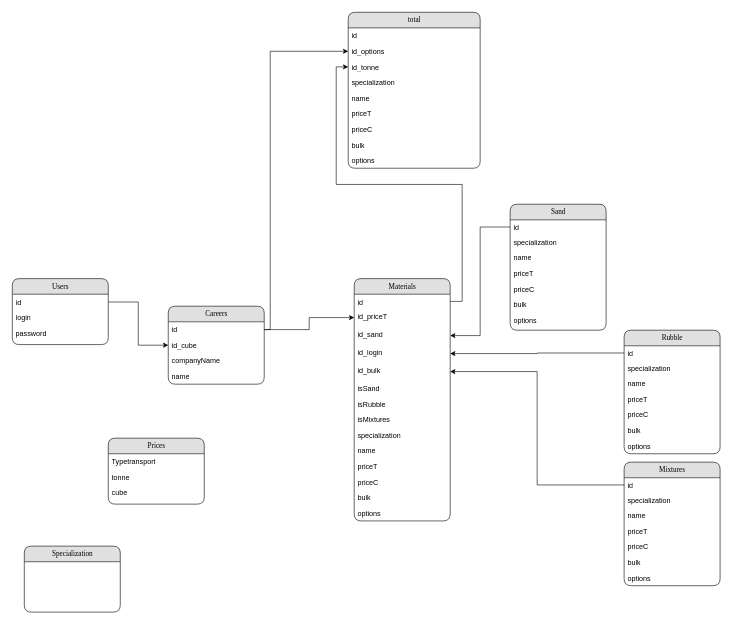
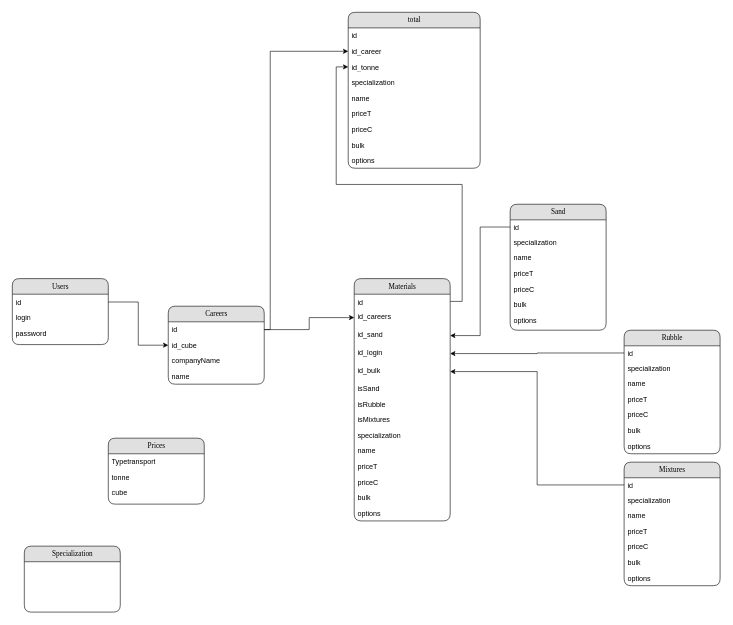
  <mxCell id="0" />
  <mxCell id="1" parent="0" />
  <mxCell id="2" value="Careers" style="swimlane;html=1;fontStyle=0;childLayout=stackLayout;horizontal=1;startSize=26;fillColor=#e0e0e0;horizontalStack=0;resizeParent=1;resizeLast=0;collapsible=1;marginBottom=0;swimlaneFillColor=#ffffff;align=center;rounded=1;shadow=0;comic=0;labelBackgroundColor=none;strokeWidth=1;fontFamily=Verdana;fontSize=12" parent="1" vertex="1"><mxGeometry x="280" y="510" width="160" height="130" as="geometry" /></mxCell>
  <mxCell id="3" value="id" style="text;html=1;strokeColor=none;fillColor=none;spacingLeft=4;spacingRight=4;whiteSpace=wrap;overflow=hidden;rotatable=0;points=[[0,0.5],[1,0.5]];portConstraint=eastwest;" parent="2" vertex="1"><mxGeometry y="26" width="160" height="26" as="geometry" /></mxCell>
  <mxCell id="4" value="id_cube" style="text;html=1;strokeColor=none;fillColor=none;spacingLeft=4;spacingRight=4;whiteSpace=wrap;overflow=hidden;rotatable=0;points=[[0,0.5],[1,0.5]];portConstraint=eastwest;" vertex="1" parent="2"><mxGeometry y="52" width="160" height="26" as="geometry" /></mxCell>
  <mxCell id="5" value="companyName" style="text;html=1;strokeColor=none;fillColor=none;spacingLeft=4;spacingRight=4;whiteSpace=wrap;overflow=hidden;rotatable=0;points=[[0,0.5],[1,0.5]];portConstraint=eastwest;" parent="2" vertex="1"><mxGeometry y="78" width="160" height="26" as="geometry" /></mxCell>
  <mxCell id="6" value="name" style="text;html=1;strokeColor=none;fillColor=none;spacingLeft=4;spacingRight=4;whiteSpace=wrap;overflow=hidden;rotatable=0;points=[[0,0.5],[1,0.5]];portConstraint=eastwest;" parent="2" vertex="1"><mxGeometry y="104" width="160" height="26" as="geometry" /></mxCell>
  <mxCell id="7" value="Specialization" style="swimlane;html=1;fontStyle=0;childLayout=stackLayout;horizontal=1;startSize=26;fillColor=#e0e0e0;horizontalStack=0;resizeParent=1;resizeLast=0;collapsible=1;marginBottom=0;swimlaneFillColor=#ffffff;align=center;rounded=1;shadow=0;comic=0;labelBackgroundColor=none;strokeWidth=1;fontFamily=Verdana;fontSize=12" parent="1" vertex="1"><mxGeometry x="40" y="910" width="160" height="110" as="geometry" /></mxCell>
  <mxCell id="8" value="Users" style="swimlane;html=1;fontStyle=0;childLayout=stackLayout;horizontal=1;startSize=26;fillColor=#e0e0e0;horizontalStack=0;resizeParent=1;resizeLast=0;collapsible=1;marginBottom=0;swimlaneFillColor=#ffffff;align=center;rounded=1;shadow=0;comic=0;labelBackgroundColor=none;strokeWidth=1;fontFamily=Verdana;fontSize=12" vertex="1" parent="1"><mxGeometry y="464" width="160" height="110" as="geometry" x="20" /></mxCell>
  <mxCell id="9" value="id" style="text;html=1;strokeColor=none;fillColor=none;spacingLeft=4;spacingRight=4;whiteSpace=wrap;overflow=hidden;rotatable=0;points=[[0,0.5],[1,0.5]];portConstraint=eastwest;" vertex="1" parent="8"><mxGeometry y="26" width="160" height="26" as="geometry" /></mxCell>
  <mxCell id="10" value="login" style="text;html=1;strokeColor=none;fillColor=none;spacingLeft=4;spacingRight=4;whiteSpace=wrap;overflow=hidden;rotatable=0;points=[[0,0.5],[1,0.5]];portConstraint=eastwest;" vertex="1" parent="8"><mxGeometry y="52" width="160" height="26" as="geometry" /></mxCell>
  <mxCell id="11" value="password" style="text;html=1;strokeColor=none;fillColor=none;spacingLeft=4;spacingRight=4;whiteSpace=wrap;overflow=hidden;rotatable=0;points=[[0,0.5],[1,0.5]];portConstraint=eastwest;" vertex="1" parent="8"><mxGeometry y="78" width="160" height="26" as="geometry" /></mxCell>
  <mxCell id="12" value="Sand" style="swimlane;html=1;fontStyle=0;childLayout=stackLayout;horizontal=1;startSize=26;fillColor=#e0e0e0;horizontalStack=0;resizeParent=1;resizeLast=0;collapsible=1;marginBottom=0;swimlaneFillColor=#ffffff;align=center;rounded=1;shadow=0;comic=0;labelBackgroundColor=none;strokeWidth=1;fontFamily=Verdana;fontSize=12" vertex="1" parent="1"><mxGeometry x="850" y="340" width="160" height="210" as="geometry" /></mxCell>
  <mxCell id="13" value="id" style="text;html=1;strokeColor=none;fillColor=none;spacingLeft=4;spacingRight=4;whiteSpace=wrap;overflow=hidden;rotatable=0;points=[[0,0.5],[1,0.5]];portConstraint=eastwest;" vertex="1" parent="12"><mxGeometry y="26" width="160" height="24" as="geometry" /></mxCell>
  <mxCell id="14" value="specialization" style="text;html=1;strokeColor=none;fillColor=none;spacingLeft=4;spacingRight=4;whiteSpace=wrap;overflow=hidden;rotatable=0;points=[[0,0.5],[1,0.5]];portConstraint=eastwest;" vertex="1" parent="12"><mxGeometry y="50" width="160" height="26" as="geometry" /></mxCell>
  <mxCell id="15" value="name" style="text;html=1;strokeColor=none;fillColor=none;spacingLeft=4;spacingRight=4;whiteSpace=wrap;overflow=hidden;rotatable=0;points=[[0,0.5],[1,0.5]];portConstraint=eastwest;" vertex="1" parent="12"><mxGeometry y="76" width="160" height="26" as="geometry" /></mxCell>
  <mxCell id="16" value="priceT" style="text;html=1;strokeColor=none;fillColor=none;spacingLeft=4;spacingRight=4;whiteSpace=wrap;overflow=hidden;rotatable=0;points=[[0,0.5],[1,0.5]];portConstraint=eastwest;" vertex="1" parent="12"><mxGeometry y="102" width="160" height="26" as="geometry" /></mxCell>
  <mxCell id="17" value="priceC" style="text;html=1;strokeColor=none;fillColor=none;spacingLeft=4;spacingRight=4;whiteSpace=wrap;overflow=hidden;rotatable=0;points=[[0,0.5],[1,0.5]];portConstraint=eastwest;" vertex="1" parent="12"><mxGeometry y="128" width="160" height="26" as="geometry" /></mxCell>
  <mxCell id="18" value="bulk" style="text;html=1;strokeColor=none;fillColor=none;spacingLeft=4;spacingRight=4;whiteSpace=wrap;overflow=hidden;rotatable=0;points=[[0,0.5],[1,0.5]];portConstraint=eastwest;" vertex="1" parent="12"><mxGeometry y="154" width="160" height="26" as="geometry" /></mxCell>
  <mxCell id="19" value="options" style="text;html=1;strokeColor=none;fillColor=none;spacingLeft=4;spacingRight=4;whiteSpace=wrap;overflow=hidden;rotatable=0;points=[[0,0.5],[1,0.5]];portConstraint=eastwest;" vertex="1" parent="12"><mxGeometry y="180" width="160" height="24" as="geometry" /></mxCell>
  <mxCell id="20" value="Prices" style="swimlane;html=1;fontStyle=0;childLayout=stackLayout;horizontal=1;startSize=26;fillColor=#e0e0e0;horizontalStack=0;resizeParent=1;resizeLast=0;collapsible=1;marginBottom=0;swimlaneFillColor=#ffffff;align=center;rounded=1;shadow=0;comic=0;labelBackgroundColor=none;strokeWidth=1;fontFamily=Verdana;fontSize=12" vertex="1" parent="1"><mxGeometry x="180" y="730" width="160" height="110" as="geometry" /></mxCell>
  <mxCell id="21" value="Typetransport" style="text;html=1;strokeColor=none;fillColor=none;spacingLeft=4;spacingRight=4;whiteSpace=wrap;overflow=hidden;rotatable=0;points=[[0,0.5],[1,0.5]];portConstraint=eastwest;" vertex="1" parent="20"><mxGeometry y="26" width="160" height="26" as="geometry" /></mxCell>
  <mxCell id="22" value="tonne" style="text;html=1;strokeColor=none;fillColor=none;spacingLeft=4;spacingRight=4;whiteSpace=wrap;overflow=hidden;rotatable=0;points=[[0,0.5],[1,0.5]];portConstraint=eastwest;" vertex="1" parent="20"><mxGeometry y="52" width="160" height="26" as="geometry" /></mxCell>
  <mxCell id="23" value="cube" style="text;html=1;strokeColor=none;fillColor=none;spacingLeft=4;spacingRight=4;whiteSpace=wrap;overflow=hidden;rotatable=0;points=[[0,0.5],[1,0.5]];portConstraint=eastwest;" vertex="1" parent="20"><mxGeometry y="78" width="160" height="26" as="geometry" /></mxCell>
  <mxCell id="24" value="Rubble" style="swimlane;html=1;fontStyle=0;childLayout=stackLayout;horizontal=1;startSize=26;fillColor=#e0e0e0;horizontalStack=0;resizeParent=1;resizeLast=0;collapsible=1;marginBottom=0;swimlaneFillColor=#ffffff;align=center;rounded=1;shadow=0;comic=0;labelBackgroundColor=none;strokeWidth=1;fontFamily=Verdana;fontSize=12" vertex="1" parent="1"><mxGeometry x="1040" y="550" width="160" height="206" as="geometry" /></mxCell>
  <mxCell id="25" value="id" style="text;html=1;strokeColor=none;fillColor=none;spacingLeft=4;spacingRight=4;whiteSpace=wrap;overflow=hidden;rotatable=0;points=[[0,0.5],[1,0.5]];portConstraint=eastwest;" vertex="1" parent="24"><mxGeometry y="26" width="160" height="24" as="geometry" /></mxCell>
  <mxCell id="26" value="specialization" style="text;html=1;strokeColor=none;fillColor=none;spacingLeft=4;spacingRight=4;whiteSpace=wrap;overflow=hidden;rotatable=0;points=[[0,0.5],[1,0.5]];portConstraint=eastwest;" vertex="1" parent="24"><mxGeometry y="50" width="160" height="26" as="geometry" /></mxCell>
  <mxCell id="27" value="name" style="text;html=1;strokeColor=none;fillColor=none;spacingLeft=4;spacingRight=4;whiteSpace=wrap;overflow=hidden;rotatable=0;points=[[0,0.5],[1,0.5]];portConstraint=eastwest;" vertex="1" parent="24"><mxGeometry y="76" width="160" height="26" as="geometry" /></mxCell>
  <mxCell id="28" value="priceT" style="text;html=1;strokeColor=none;fillColor=none;spacingLeft=4;spacingRight=4;whiteSpace=wrap;overflow=hidden;rotatable=0;points=[[0,0.5],[1,0.5]];portConstraint=eastwest;" vertex="1" parent="24"><mxGeometry y="102" width="160" height="26" as="geometry" /></mxCell>
  <mxCell id="29" value="priceC" style="text;html=1;strokeColor=none;fillColor=none;spacingLeft=4;spacingRight=4;whiteSpace=wrap;overflow=hidden;rotatable=0;points=[[0,0.5],[1,0.5]];portConstraint=eastwest;" vertex="1" parent="24"><mxGeometry y="128" width="160" height="26" as="geometry" /></mxCell>
  <mxCell id="30" value="bulk" style="text;html=1;strokeColor=none;fillColor=none;spacingLeft=4;spacingRight=4;whiteSpace=wrap;overflow=hidden;rotatable=0;points=[[0,0.5],[1,0.5]];portConstraint=eastwest;" vertex="1" parent="24"><mxGeometry y="154" width="160" height="26" as="geometry" /></mxCell>
  <mxCell id="31" value="options" style="text;html=1;strokeColor=none;fillColor=none;spacingLeft=4;spacingRight=4;whiteSpace=wrap;overflow=hidden;rotatable=0;points=[[0,0.5],[1,0.5]];portConstraint=eastwest;" vertex="1" parent="24"><mxGeometry y="180" width="160" height="26" as="geometry" /></mxCell>
  <mxCell id="32" value="Mixtures" style="swimlane;html=1;fontStyle=0;childLayout=stackLayout;horizontal=1;startSize=26;fillColor=#e0e0e0;horizontalStack=0;resizeParent=1;resizeLast=0;collapsible=1;marginBottom=0;swimlaneFillColor=#ffffff;align=center;rounded=1;shadow=0;comic=0;labelBackgroundColor=none;strokeWidth=1;fontFamily=Verdana;fontSize=12" vertex="1" parent="1"><mxGeometry x="1040" y="770" width="160" height="206" as="geometry" /></mxCell>
  <mxCell id="33" value="id" style="text;html=1;strokeColor=none;fillColor=none;spacingLeft=4;spacingRight=4;whiteSpace=wrap;overflow=hidden;rotatable=0;points=[[0,0.5],[1,0.5]];portConstraint=eastwest;" vertex="1" parent="32"><mxGeometry y="26" width="160" height="24" as="geometry" /></mxCell>
  <mxCell id="34" value="specialization" style="text;html=1;strokeColor=none;fillColor=none;spacingLeft=4;spacingRight=4;whiteSpace=wrap;overflow=hidden;rotatable=0;points=[[0,0.5],[1,0.5]];portConstraint=eastwest;" vertex="1" parent="32"><mxGeometry y="50" width="160" height="26" as="geometry" /></mxCell>
  <mxCell id="35" value="name" style="text;html=1;strokeColor=none;fillColor=none;spacingLeft=4;spacingRight=4;whiteSpace=wrap;overflow=hidden;rotatable=0;points=[[0,0.5],[1,0.5]];portConstraint=eastwest;" vertex="1" parent="32"><mxGeometry y="76" width="160" height="26" as="geometry" /></mxCell>
  <mxCell id="36" value="priceT" style="text;html=1;strokeColor=none;fillColor=none;spacingLeft=4;spacingRight=4;whiteSpace=wrap;overflow=hidden;rotatable=0;points=[[0,0.5],[1,0.5]];portConstraint=eastwest;" vertex="1" parent="32"><mxGeometry y="102" width="160" height="26" as="geometry" /></mxCell>
  <mxCell id="37" value="priceC" style="text;html=1;strokeColor=none;fillColor=none;spacingLeft=4;spacingRight=4;whiteSpace=wrap;overflow=hidden;rotatable=0;points=[[0,0.5],[1,0.5]];portConstraint=eastwest;" vertex="1" parent="32"><mxGeometry y="128" width="160" height="26" as="geometry" /></mxCell>
  <mxCell id="38" value="bulk" style="text;html=1;strokeColor=none;fillColor=none;spacingLeft=4;spacingRight=4;whiteSpace=wrap;overflow=hidden;rotatable=0;points=[[0,0.5],[1,0.5]];portConstraint=eastwest;" vertex="1" parent="32"><mxGeometry y="154" width="160" height="26" as="geometry" /></mxCell>
  <mxCell id="39" value="options" style="text;html=1;strokeColor=none;fillColor=none;spacingLeft=4;spacingRight=4;whiteSpace=wrap;overflow=hidden;rotatable=0;points=[[0,0.5],[1,0.5]];portConstraint=eastwest;" vertex="1" parent="32"><mxGeometry y="180" width="160" height="26" as="geometry" /></mxCell>
  <mxCell id="40" style="edgeStyle=orthogonalEdgeStyle;rounded=0;orthogonalLoop=1;jettySize=auto;html=1;" edge="1" parent="1" source="9" target="4"><mxGeometry relative="1" as="geometry" /></mxCell>
  <mxCell id="41" value="total" style="swimlane;html=1;fontStyle=0;childLayout=stackLayout;horizontal=1;startSize=26;fillColor=#e0e0e0;horizontalStack=0;resizeParent=1;resizeLast=0;collapsible=1;marginBottom=0;swimlaneFillColor=#ffffff;align=center;rounded=1;shadow=0;comic=0;labelBackgroundColor=none;strokeWidth=1;fontFamily=Verdana;fontSize=12" vertex="1" parent="1"><mxGeometry x="580" y="20" width="220" height="260" as="geometry"><mxRectangle x="490" y="550" width="70" height="30" as="alternateBounds" /></mxGeometry></mxCell>
  <mxCell id="42" value="id" style="text;html=1;strokeColor=none;fillColor=none;spacingLeft=4;spacingRight=4;whiteSpace=wrap;overflow=hidden;rotatable=0;points=[[0,0.5],[1,0.5]];portConstraint=eastwest;" vertex="1" parent="41"><mxGeometry y="26" width="220" height="26" as="geometry" /></mxCell>
- <mxCell id="43" value="id_options" style="text;html=1;strokeColor=none;fillColor=none;spacingLeft=4;spacingRight=4;whiteSpace=wrap;overflow=hidden;rotatable=0;points=[[0,0.5],[1,0.5]];portConstraint=eastwest;" vertex="1" parent="41"><mxGeometry y="52" width="220" height="26" as="geometry" /></mxCell>
+ <mxCell id="43" value="id_career" style="text;html=1;strokeColor=none;fillColor=none;spacingLeft=4;spacingRight=4;whiteSpace=wrap;overflow=hidden;rotatable=0;points=[[0,0.5],[1,0.5]];portConstraint=eastwest;" vertex="1" parent="41"><mxGeometry y="52" width="220" height="26" as="geometry" /></mxCell>
  <mxCell id="44" value="id_tonne" style="text;html=1;strokeColor=none;fillColor=none;spacingLeft=4;spacingRight=4;whiteSpace=wrap;overflow=hidden;rotatable=0;points=[[0,0.5],[1,0.5]];portConstraint=eastwest;" vertex="1" parent="41"><mxGeometry y="78" width="220" height="26" as="geometry" /></mxCell>
  <mxCell id="45" value="specialization" style="text;html=1;strokeColor=none;fillColor=none;spacingLeft=4;spacingRight=4;whiteSpace=wrap;overflow=hidden;rotatable=0;points=[[0,0.5],[1,0.5]];portConstraint=eastwest;" vertex="1" parent="41"><mxGeometry y="104" width="220" height="26" as="geometry" /></mxCell>
  <mxCell id="46" value="name" style="text;html=1;strokeColor=none;fillColor=none;spacingLeft=4;spacingRight=4;whiteSpace=wrap;overflow=hidden;rotatable=0;points=[[0,0.5],[1,0.5]];portConstraint=eastwest;" vertex="1" parent="41"><mxGeometry y="130" width="220" height="26" as="geometry" /></mxCell>
  <mxCell id="47" value="priceT" style="text;html=1;strokeColor=none;fillColor=none;spacingLeft=4;spacingRight=4;whiteSpace=wrap;overflow=hidden;rotatable=0;points=[[0,0.5],[1,0.5]];portConstraint=eastwest;" vertex="1" parent="41"><mxGeometry y="156" width="220" height="26" as="geometry" /></mxCell>
  <mxCell id="48" value="priceC" style="text;html=1;strokeColor=none;fillColor=none;spacingLeft=4;spacingRight=4;whiteSpace=wrap;overflow=hidden;rotatable=0;points=[[0,0.5],[1,0.5]];portConstraint=eastwest;" vertex="1" parent="41"><mxGeometry y="182" width="220" height="26" as="geometry" /></mxCell>
  <mxCell id="49" value="bulk" style="text;html=1;strokeColor=none;fillColor=none;spacingLeft=4;spacingRight=4;whiteSpace=wrap;overflow=hidden;rotatable=0;points=[[0,0.5],[1,0.5]];portConstraint=eastwest;" vertex="1" parent="41"><mxGeometry y="208" width="220" height="26" as="geometry" /></mxCell>
  <mxCell id="50" value="options" style="text;html=1;strokeColor=none;fillColor=none;spacingLeft=4;spacingRight=4;whiteSpace=wrap;overflow=hidden;rotatable=0;points=[[0,0.5],[1,0.5]];portConstraint=eastwest;" vertex="1" parent="41"><mxGeometry y="234" width="220" height="26" as="geometry" /></mxCell>
  <mxCell id="51" value="Materials" style="swimlane;html=1;fontStyle=0;childLayout=stackLayout;horizontal=1;startSize=26;fillColor=#e0e0e0;horizontalStack=0;resizeParent=1;resizeLast=0;collapsible=1;marginBottom=0;swimlaneFillColor=#ffffff;align=center;rounded=1;shadow=0;comic=0;labelBackgroundColor=none;strokeWidth=1;fontFamily=Verdana;fontSize=12" vertex="1" parent="1"><mxGeometry x="590" y="464" width="160" height="404" as="geometry" /></mxCell>
  <mxCell id="52" value="id" style="text;html=1;strokeColor=none;fillColor=none;spacingLeft=4;spacingRight=4;whiteSpace=wrap;overflow=hidden;rotatable=0;points=[[0,0.5],[1,0.5]];portConstraint=eastwest;" vertex="1" parent="51"><mxGeometry y="26" width="160" height="24" as="geometry" /></mxCell>
- <mxCell id="53" value="id_priceT" style="text;html=1;strokeColor=none;fillColor=none;spacingLeft=4;spacingRight=4;whiteSpace=wrap;overflow=hidden;rotatable=0;points=[[0,0.5],[1,0.5]];portConstraint=eastwest;" vertex="1" parent="51"><mxGeometry y="50" width="160" height="30" as="geometry" /></mxCell>
+ <mxCell id="53" value="id_careers" style="text;html=1;strokeColor=none;fillColor=none;spacingLeft=4;spacingRight=4;whiteSpace=wrap;overflow=hidden;rotatable=0;points=[[0,0.5],[1,0.5]];portConstraint=eastwest;" vertex="1" parent="51"><mxGeometry y="50" width="160" height="30" as="geometry" /></mxCell>
  <mxCell id="54" value="id_sand" style="text;html=1;strokeColor=none;fillColor=none;spacingLeft=4;spacingRight=4;whiteSpace=wrap;overflow=hidden;rotatable=0;points=[[0,0.5],[1,0.5]];portConstraint=eastwest;" vertex="1" parent="51"><mxGeometry y="80" width="160" height="30" as="geometry" /></mxCell>
  <mxCell id="55" value="id_login" style="text;html=1;strokeColor=none;fillColor=none;spacingLeft=4;spacingRight=4;whiteSpace=wrap;overflow=hidden;rotatable=0;points=[[0,0.5],[1,0.5]];portConstraint=eastwest;" vertex="1" parent="51"><mxGeometry y="110" width="160" height="30" as="geometry" /></mxCell>
  <mxCell id="56" value="id_bulk" style="text;html=1;strokeColor=none;fillColor=none;spacingLeft=4;spacingRight=4;whiteSpace=wrap;overflow=hidden;rotatable=0;points=[[0,0.5],[1,0.5]];portConstraint=eastwest;" vertex="1" parent="51"><mxGeometry y="140" width="160" height="30" as="geometry" /></mxCell>
  <mxCell id="57" value="isSand" style="text;html=1;strokeColor=none;fillColor=none;spacingLeft=4;spacingRight=4;whiteSpace=wrap;overflow=hidden;rotatable=0;points=[[0,0.5],[1,0.5]];portConstraint=eastwest;" parent="51" vertex="1"><mxGeometry y="170" width="160" height="26" as="geometry" /></mxCell>
  <mxCell id="58" value="isRubble" style="text;html=1;strokeColor=none;fillColor=none;spacingLeft=4;spacingRight=4;whiteSpace=wrap;overflow=hidden;rotatable=0;points=[[0,0.5],[1,0.5]];portConstraint=eastwest;" parent="51" vertex="1"><mxGeometry y="196" width="160" height="26" as="geometry" /></mxCell>
  <mxCell id="59" value="isMixtures" style="text;html=1;strokeColor=none;fillColor=none;spacingLeft=4;spacingRight=4;whiteSpace=wrap;overflow=hidden;rotatable=0;points=[[0,0.5],[1,0.5]];portConstraint=eastwest;" parent="51" vertex="1"><mxGeometry y="222" width="160" height="26" as="geometry" /></mxCell>
  <mxCell id="60" value="specialization" style="text;html=1;strokeColor=none;fillColor=none;spacingLeft=4;spacingRight=4;whiteSpace=wrap;overflow=hidden;rotatable=0;points=[[0,0.5],[1,0.5]];portConstraint=eastwest;" vertex="1" parent="51"><mxGeometry y="248" width="160" height="26" as="geometry" /></mxCell>
  <mxCell id="61" value="name" style="text;html=1;strokeColor=none;fillColor=none;spacingLeft=4;spacingRight=4;whiteSpace=wrap;overflow=hidden;rotatable=0;points=[[0,0.5],[1,0.5]];portConstraint=eastwest;" vertex="1" parent="51"><mxGeometry y="274" width="160" height="26" as="geometry" /></mxCell>
  <mxCell id="62" value="priceT" style="text;html=1;strokeColor=none;fillColor=none;spacingLeft=4;spacingRight=4;whiteSpace=wrap;overflow=hidden;rotatable=0;points=[[0,0.5],[1,0.5]];portConstraint=eastwest;" vertex="1" parent="51"><mxGeometry y="300" width="160" height="26" as="geometry" /></mxCell>
  <mxCell id="63" value="priceC" style="text;html=1;strokeColor=none;fillColor=none;spacingLeft=4;spacingRight=4;whiteSpace=wrap;overflow=hidden;rotatable=0;points=[[0,0.5],[1,0.5]];portConstraint=eastwest;" vertex="1" parent="51"><mxGeometry y="326" width="160" height="26" as="geometry" /></mxCell>
  <mxCell id="64" value="bulk" style="text;html=1;strokeColor=none;fillColor=none;spacingLeft=4;spacingRight=4;whiteSpace=wrap;overflow=hidden;rotatable=0;points=[[0,0.5],[1,0.5]];portConstraint=eastwest;" vertex="1" parent="51"><mxGeometry y="352" width="160" height="26" as="geometry" /></mxCell>
  <mxCell id="65" value="options" style="text;html=1;strokeColor=none;fillColor=none;spacingLeft=4;spacingRight=4;whiteSpace=wrap;overflow=hidden;rotatable=0;points=[[0,0.5],[1,0.5]];portConstraint=eastwest;" vertex="1" parent="51"><mxGeometry y="378" width="160" height="26" as="geometry" /></mxCell>
  <mxCell id="66" style="edgeStyle=orthogonalEdgeStyle;rounded=0;orthogonalLoop=1;jettySize=auto;html=1;" edge="1" parent="1" source="3" target="53"><mxGeometry relative="1" as="geometry" /></mxCell>
  <mxCell id="67" style="edgeStyle=orthogonalEdgeStyle;rounded=0;orthogonalLoop=1;jettySize=auto;html=1;entryX=1;entryY=0.5;entryDx=0;entryDy=0;" edge="1" parent="1" source="13" target="54"><mxGeometry relative="1" as="geometry" /></mxCell>
  <mxCell id="68" style="edgeStyle=orthogonalEdgeStyle;rounded=0;orthogonalLoop=1;jettySize=auto;html=1;entryX=1;entryY=0.5;entryDx=0;entryDy=0;" edge="1" parent="1" source="25" target="55"><mxGeometry relative="1" as="geometry" /></mxCell>
  <mxCell id="69" style="edgeStyle=orthogonalEdgeStyle;rounded=0;orthogonalLoop=1;jettySize=auto;html=1;entryX=1;entryY=0.5;entryDx=0;entryDy=0;" edge="1" parent="1" source="33" target="56"><mxGeometry relative="1" as="geometry" /></mxCell>
  <mxCell id="70" style="edgeStyle=orthogonalEdgeStyle;rounded=0;orthogonalLoop=1;jettySize=auto;html=1;entryX=0;entryY=0.5;entryDx=0;entryDy=0;" edge="1" parent="1" source="52" target="44"><mxGeometry relative="1" as="geometry" /></mxCell>
  <mxCell id="71" style="edgeStyle=orthogonalEdgeStyle;rounded=0;orthogonalLoop=1;jettySize=auto;html=1;entryX=0;entryY=0.5;entryDx=0;entryDy=0;" edge="1" parent="1" source="3" target="43"><mxGeometry relative="1" as="geometry"><Array as="points"><mxPoint x="450" y="549" /><mxPoint x="450" y="85" /></Array></mxGeometry></mxCell>
